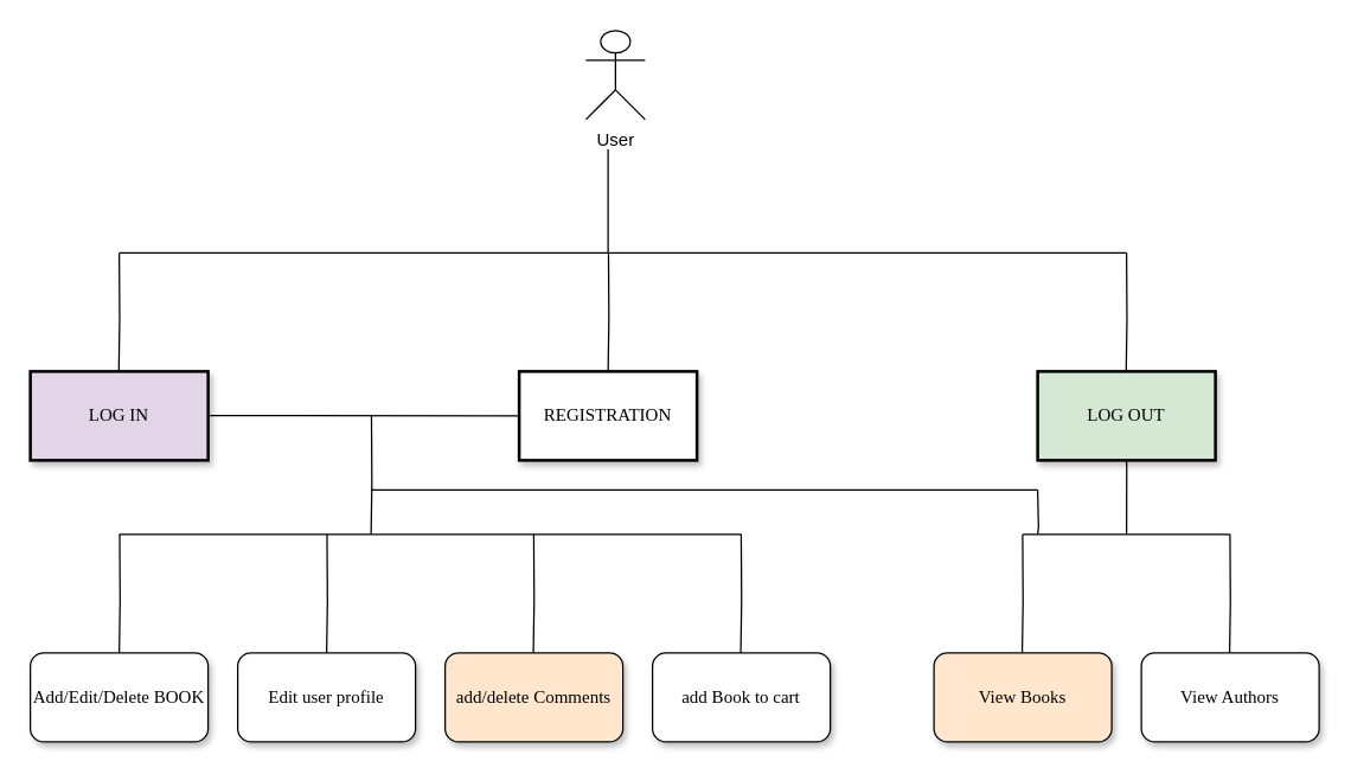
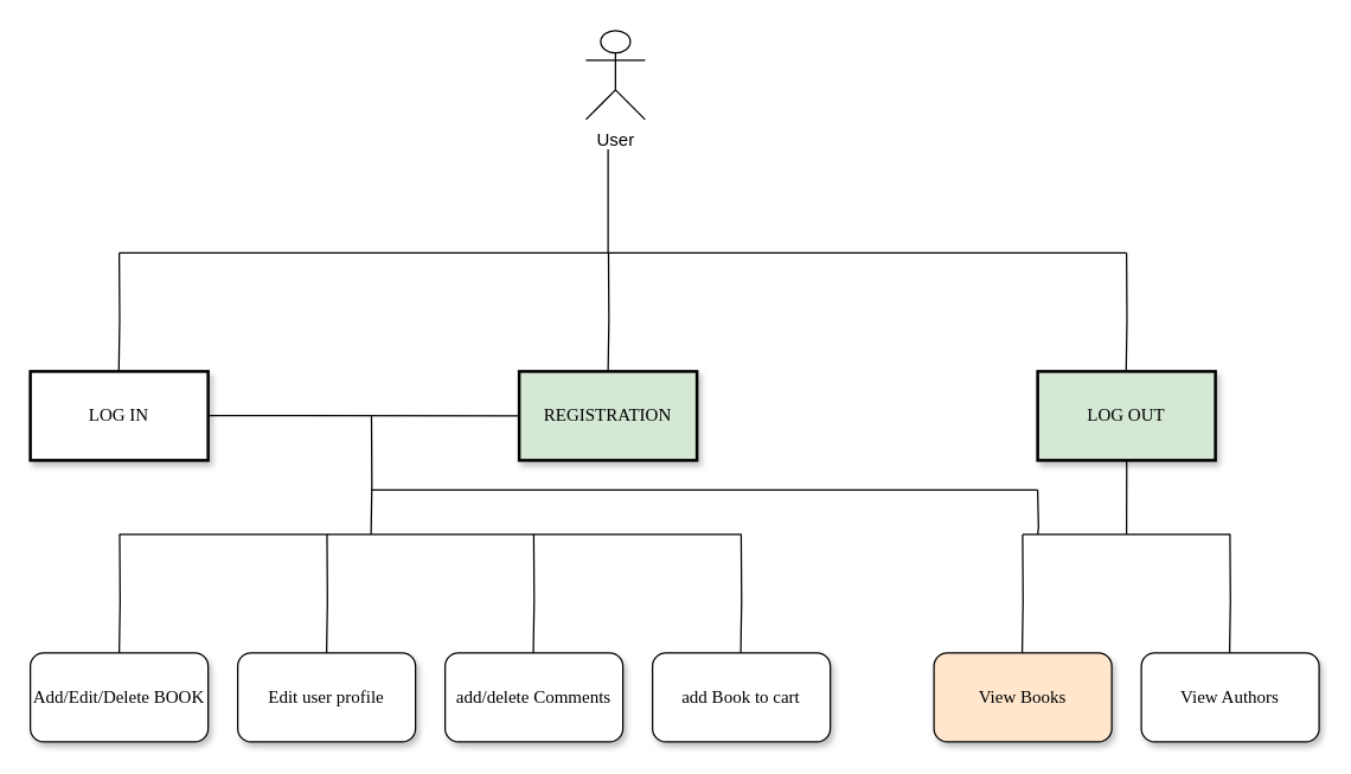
  <mxCell id="0" />
  <mxCell id="1" parent="0" />
  <mxCell id="2" value="Add/Edit/Delete BOOK" style="whiteSpace=wrap;html=1;rounded=1;shadow=1;labelBackgroundColor=none;strokeWidth=1;fontFamily=Verdana;fontSize=12;align=center;" parent="1" vertex="1"><mxGeometry x="20" y="440" width="120" height="60" as="geometry" /></mxCell>
  <mxCell id="3" value="View Books" style="whiteSpace=wrap;html=1;rounded=1;shadow=1;labelBackgroundColor=none;strokeWidth=1;fontFamily=Verdana;fontSize=12;align=center;fillColor=#ffe6cc;" parent="1" vertex="1"><mxGeometry x="630" y="440" width="120" height="60" as="geometry" /></mxCell>
  <mxCell id="4" value="" style="rounded=0;html=1;labelBackgroundColor=none;startArrow=none;startFill=0;startSize=5;endArrow=none;endFill=0;endSize=5;jettySize=auto;orthogonalLoop=1;strokeWidth=1;fontFamily=Verdana;fontSize=12" parent="1" edge="1"><mxGeometry x="-0.359" y="-11" relative="1" as="geometry"><mxPoint as="offset" /><mxPoint x="410" y="100" as="sourcePoint" /><mxPoint x="410" y="170" as="targetPoint" /></mxGeometry></mxCell>
  <mxCell id="5" value="View Authors" style="whiteSpace=wrap;html=1;rounded=1;shadow=1;labelBackgroundColor=none;strokeWidth=1;fontFamily=Verdana;fontSize=12;align=center;" parent="1" vertex="1"><mxGeometry x="770" y="440" width="120" height="60" as="geometry" /></mxCell>
  <mxCell id="6" value="add Book to cart" style="whiteSpace=wrap;html=1;rounded=1;shadow=1;labelBackgroundColor=none;strokeWidth=1;fontFamily=Verdana;fontSize=12;align=center;" parent="1" vertex="1"><mxGeometry x="440" y="440" width="120" height="60" as="geometry" /></mxCell>
- <mxCell id="7" value="REGISTRATION" style="whiteSpace=wrap;html=1;rounded=0;shadow=1;labelBackgroundColor=none;strokeWidth=2;fontFamily=Verdana;fontSize=12;align=center;" parent="1" vertex="1"><mxGeometry x="350" y="250" width="120" height="60" as="geometry" /></mxCell>
+ <mxCell id="7" value="REGISTRATION" style="whiteSpace=wrap;html=1;rounded=0;shadow=1;labelBackgroundColor=none;strokeWidth=2;fontFamily=Verdana;fontSize=12;align=center;fillColor=#d5e8d4;" parent="1" vertex="1"><mxGeometry x="350" y="250" width="120" height="60" as="geometry" /></mxCell>
  <mxCell id="8" value="LOG OUT" style="whiteSpace=wrap;html=1;rounded=0;shadow=1;labelBackgroundColor=none;strokeWidth=2;fontFamily=Verdana;fontSize=12;align=center;fillColor=#d5e8d4;" parent="1" vertex="1"><mxGeometry x="700" y="250" width="120" height="60" as="geometry" /></mxCell>
  <mxCell id="9" value="Edit user profile" style="whiteSpace=wrap;html=1;rounded=1;shadow=1;labelBackgroundColor=none;strokeWidth=1;fontFamily=Verdana;fontSize=12;align=center;" parent="1" vertex="1"><mxGeometry x="160" y="440" width="120" height="60" as="geometry" /></mxCell>
- <mxCell id="10" value="add/delete Comments" style="whiteSpace=wrap;html=1;rounded=1;shadow=1;labelBackgroundColor=none;strokeWidth=1;fontFamily=Verdana;fontSize=12;align=center;fillColor=#ffe6cc;" parent="1" vertex="1"><mxGeometry x="300" y="440" width="120" height="60" as="geometry" /></mxCell>
+ <mxCell id="10" value="add/delete Comments" style="whiteSpace=wrap;html=1;rounded=1;shadow=1;labelBackgroundColor=none;strokeWidth=1;fontFamily=Verdana;fontSize=12;align=center;" parent="1" vertex="1"><mxGeometry x="300" y="440" width="120" height="60" as="geometry" /></mxCell>
  <mxCell id="11" value="" style="rounded=0;html=1;labelBackgroundColor=none;startArrow=none;startFill=0;startSize=5;endArrow=none;endFill=0;endSize=5;jettySize=auto;orthogonalLoop=1;strokeWidth=1;fontFamily=Verdana;fontSize=12" parent="1" edge="1"><mxGeometry x="-0.2" y="14" relative="1" as="geometry"><mxPoint as="offset" /><mxPoint x="80" y="170" as="sourcePoint" /><mxPoint x="760" y="170" as="targetPoint" /></mxGeometry></mxCell>
- <mxCell id="12" value="LOG IN" style="whiteSpace=wrap;html=1;rounded=0;shadow=1;labelBackgroundColor=none;strokeWidth=2;fontFamily=Verdana;fontSize=12;align=center;fillColor=#e1d5e7;" parent="1" vertex="1"><mxGeometry x="20" y="250" width="120" height="60" as="geometry" /></mxCell>
+ <mxCell id="12" value="LOG IN" style="whiteSpace=wrap;html=1;rounded=0;shadow=1;labelBackgroundColor=none;strokeWidth=2;fontFamily=Verdana;fontSize=12;align=center;" parent="1" vertex="1"><mxGeometry x="20" y="250" width="120" height="60" as="geometry" /></mxCell>
  <mxCell id="13" value="" style="rounded=0;html=1;labelBackgroundColor=none;startArrow=none;startFill=0;startSize=5;endArrow=none;endFill=0;endSize=5;jettySize=auto;orthogonalLoop=1;strokeWidth=1;fontFamily=Verdana;fontSize=12" parent="1" edge="1"><mxGeometry x="0.137" y="-16" relative="1" as="geometry"><mxPoint as="offset" /><mxPoint x="79.72" y="250" as="sourcePoint" /><mxPoint x="80" y="170" as="targetPoint" /><Array as="points"><mxPoint x="80.28" y="215" /></Array></mxGeometry></mxCell>
  <mxCell id="14" value="" style="rounded=0;html=1;labelBackgroundColor=none;startArrow=none;startFill=0;startSize=5;endArrow=none;endFill=0;endSize=5;jettySize=auto;orthogonalLoop=1;strokeWidth=1;fontFamily=Verdana;fontSize=12" parent="1" edge="1"><mxGeometry x="0.137" y="16" relative="1" as="geometry"><mxPoint as="offset" /><mxPoint x="690" y="360" as="sourcePoint" /><mxPoint x="830" y="360" as="targetPoint" /></mxGeometry></mxCell>
  <mxCell id="15" value="" style="rounded=0;html=1;labelBackgroundColor=none;startArrow=none;startFill=0;startSize=5;endArrow=none;endFill=0;endSize=5;jettySize=auto;orthogonalLoop=1;strokeWidth=1;fontFamily=Verdana;fontSize=12" edge="1" parent="1"><mxGeometry x="0.134" y="-16" relative="1" as="geometry"><mxPoint as="offset" /><mxPoint x="410" y="250" as="sourcePoint" /><mxPoint x="410.28" y="170" as="targetPoint" /><Array as="points"><mxPoint x="410.56" y="215" /></Array></mxGeometry></mxCell>
  <mxCell id="16" value="" style="rounded=0;html=1;labelBackgroundColor=none;startArrow=none;startFill=0;startSize=5;endArrow=none;endFill=0;endSize=5;jettySize=auto;orthogonalLoop=1;strokeWidth=1;fontFamily=Verdana;fontSize=12" edge="1" parent="1"><mxGeometry x="0.137" y="-16" relative="1" as="geometry"><mxPoint as="offset" /><mxPoint x="759.72" y="250" as="sourcePoint" /><mxPoint x="760" y="170" as="targetPoint" /><Array as="points"><mxPoint x="760.28" y="215" /></Array></mxGeometry></mxCell>
  <mxCell id="17" value="" style="rounded=0;html=1;labelBackgroundColor=none;startArrow=none;startFill=0;startSize=5;endArrow=none;endFill=0;endSize=5;jettySize=auto;orthogonalLoop=1;strokeWidth=1;fontFamily=Verdana;fontSize=12;entryX=0;entryY=0.5;entryDx=0;entryDy=0;" edge="1" parent="1" target="7"><mxGeometry x="-0.2" y="-14" relative="1" as="geometry"><mxPoint as="offset" /><mxPoint x="140" y="279.74" as="sourcePoint" /><mxPoint x="344.46" y="279.74" as="targetPoint" /></mxGeometry></mxCell>
  <mxCell id="18" value="" style="rounded=0;html=1;labelBackgroundColor=none;startArrow=none;startFill=0;startSize=5;endArrow=none;endFill=0;endSize=5;jettySize=auto;orthogonalLoop=1;strokeWidth=1;fontFamily=Verdana;fontSize=12" edge="1" parent="1"><mxGeometry x="-0.2" y="-14" relative="1" as="geometry"><mxPoint as="offset" /><mxPoint x="80" y="360" as="sourcePoint" /><mxPoint x="500" y="360" as="targetPoint" /></mxGeometry></mxCell>
  <mxCell id="19" value="" style="rounded=0;html=1;labelBackgroundColor=none;startArrow=none;startFill=0;startSize=5;endArrow=none;endFill=0;endSize=5;jettySize=auto;orthogonalLoop=1;strokeWidth=1;fontFamily=Verdana;fontSize=12" edge="1" parent="1"><mxGeometry x="0.147" y="-16" relative="1" as="geometry"><mxPoint as="offset" /><mxPoint x="250" y="360" as="sourcePoint" /><mxPoint x="250.28" y="280" as="targetPoint" /><Array as="points"><mxPoint x="250.56" y="325" /></Array></mxGeometry></mxCell>
  <mxCell id="20" value="" style="rounded=0;html=1;labelBackgroundColor=none;startArrow=none;startFill=0;startSize=5;endArrow=none;endFill=0;endSize=5;jettySize=auto;orthogonalLoop=1;strokeWidth=1;fontFamily=Verdana;fontSize=12" edge="1" parent="1"><mxGeometry x="0.147" y="-16" relative="1" as="geometry"><mxPoint as="offset" /><mxPoint x="80" y="440" as="sourcePoint" /><mxPoint x="80.28" y="360" as="targetPoint" /><Array as="points"><mxPoint x="80.56" y="405" /></Array></mxGeometry></mxCell>
  <mxCell id="21" value="" style="rounded=0;html=1;labelBackgroundColor=none;startArrow=none;startFill=0;startSize=5;endArrow=none;endFill=0;endSize=5;jettySize=auto;orthogonalLoop=1;strokeWidth=1;fontFamily=Verdana;fontSize=12" edge="1" parent="1"><mxGeometry x="0.147" y="-16" relative="1" as="geometry"><mxPoint as="offset" /><mxPoint x="220" y="440" as="sourcePoint" /><mxPoint x="220.28" y="360" as="targetPoint" /><Array as="points"><mxPoint x="220.56" y="405" /></Array></mxGeometry></mxCell>
  <mxCell id="22" value="" style="rounded=0;html=1;labelBackgroundColor=none;startArrow=none;startFill=0;startSize=5;endArrow=none;endFill=0;endSize=5;jettySize=auto;orthogonalLoop=1;strokeWidth=1;fontFamily=Verdana;fontSize=12" edge="1" parent="1"><mxGeometry x="0.147" y="-16" relative="1" as="geometry"><mxPoint as="offset" /><mxPoint x="359.55" y="440" as="sourcePoint" /><mxPoint x="359.83" y="360" as="targetPoint" /><Array as="points"><mxPoint x="360.11" y="405" /></Array></mxGeometry></mxCell>
  <mxCell id="23" value="" style="rounded=0;html=1;labelBackgroundColor=none;startArrow=none;startFill=0;startSize=5;endArrow=none;endFill=0;endSize=5;jettySize=auto;orthogonalLoop=1;strokeWidth=1;fontFamily=Verdana;fontSize=12" edge="1" parent="1"><mxGeometry x="0.147" y="-16" relative="1" as="geometry"><mxPoint as="offset" /><mxPoint x="499.55" y="440" as="sourcePoint" /><mxPoint x="499.83" y="360" as="targetPoint" /><Array as="points"><mxPoint x="500.11" y="405" /></Array></mxGeometry></mxCell>
  <mxCell id="24" value="" style="rounded=0;html=1;labelBackgroundColor=none;startArrow=none;startFill=0;startSize=5;endArrow=none;endFill=0;endSize=5;jettySize=auto;orthogonalLoop=1;strokeWidth=1;fontFamily=Verdana;fontSize=12" edge="1" parent="1"><mxGeometry x="0.147" y="-16" relative="1" as="geometry"><mxPoint as="offset" /><mxPoint x="689.55" y="440" as="sourcePoint" /><mxPoint x="689.83" y="360" as="targetPoint" /><Array as="points"><mxPoint x="690.11" y="405" /></Array></mxGeometry></mxCell>
  <mxCell id="25" value="" style="rounded=0;html=1;labelBackgroundColor=none;startArrow=none;startFill=0;startSize=5;endArrow=none;endFill=0;endSize=5;jettySize=auto;orthogonalLoop=1;strokeWidth=1;fontFamily=Verdana;fontSize=12" edge="1" parent="1"><mxGeometry x="0.147" y="-16" relative="1" as="geometry"><mxPoint as="offset" /><mxPoint x="829.55" y="440" as="sourcePoint" /><mxPoint x="829.83" y="360" as="targetPoint" /><Array as="points"><mxPoint x="830.11" y="405" /></Array></mxGeometry></mxCell>
  <mxCell id="26" value="" style="rounded=0;html=1;labelBackgroundColor=none;startArrow=none;startFill=0;startSize=5;endArrow=none;endFill=0;endSize=5;jettySize=auto;orthogonalLoop=1;strokeWidth=1;fontFamily=Verdana;fontSize=12" edge="1" parent="1"><mxGeometry x="0.147" y="-16" relative="1" as="geometry"><mxPoint as="offset" /><mxPoint x="760" y="360" as="sourcePoint" /><mxPoint x="760" y="310" as="targetPoint" /><Array as="points"><mxPoint x="760.11" y="315" /></Array></mxGeometry></mxCell>
  <mxCell id="27" value="" style="rounded=0;html=1;labelBackgroundColor=none;startArrow=none;startFill=0;startSize=5;endArrow=none;endFill=0;endSize=5;jettySize=auto;orthogonalLoop=1;strokeWidth=1;fontFamily=Verdana;fontSize=12" edge="1" parent="1"><mxGeometry x="-0.2" y="-14" relative="1" as="geometry"><mxPoint as="offset" /><mxPoint x="250" y="330" as="sourcePoint" /><mxPoint x="700" y="330" as="targetPoint" /></mxGeometry></mxCell>
  <mxCell id="28" value="" style="rounded=0;html=1;labelBackgroundColor=none;startArrow=none;startFill=0;startSize=5;endArrow=none;endFill=0;endSize=5;jettySize=auto;orthogonalLoop=1;strokeWidth=1;fontFamily=Verdana;fontSize=12" edge="1" parent="1"><mxGeometry x="0.147" y="-16" relative="1" as="geometry"><mxPoint as="offset" /><mxPoint x="700" y="360" as="sourcePoint" /><mxPoint x="700" y="330" as="targetPoint" /><Array as="points"><mxPoint x="700.56" y="355" /></Array></mxGeometry></mxCell>
  <mxCell id="29" value="User" style="shape=umlActor;verticalLabelPosition=bottom;verticalAlign=top;html=1;outlineConnect=0;" vertex="1" parent="1"><mxGeometry x="395" y="20" width="40" height="60" as="geometry" /></mxCell>
